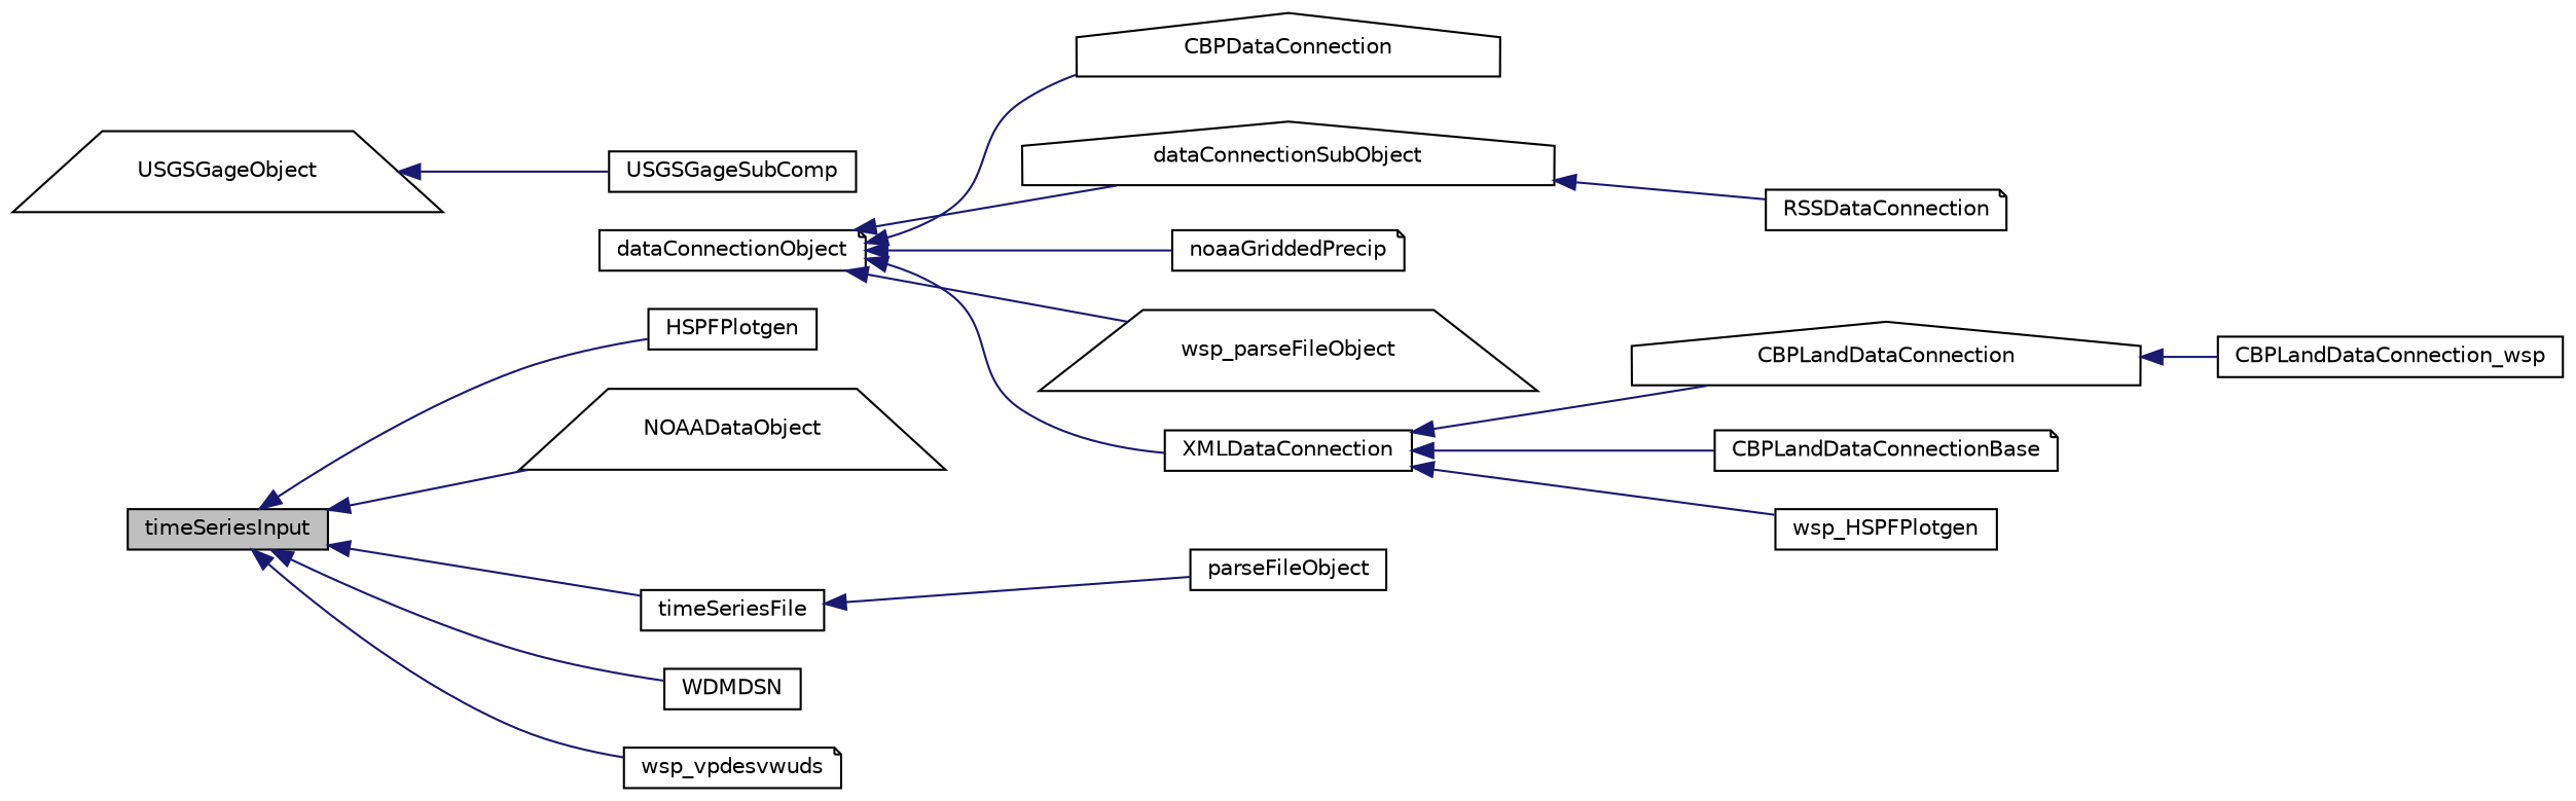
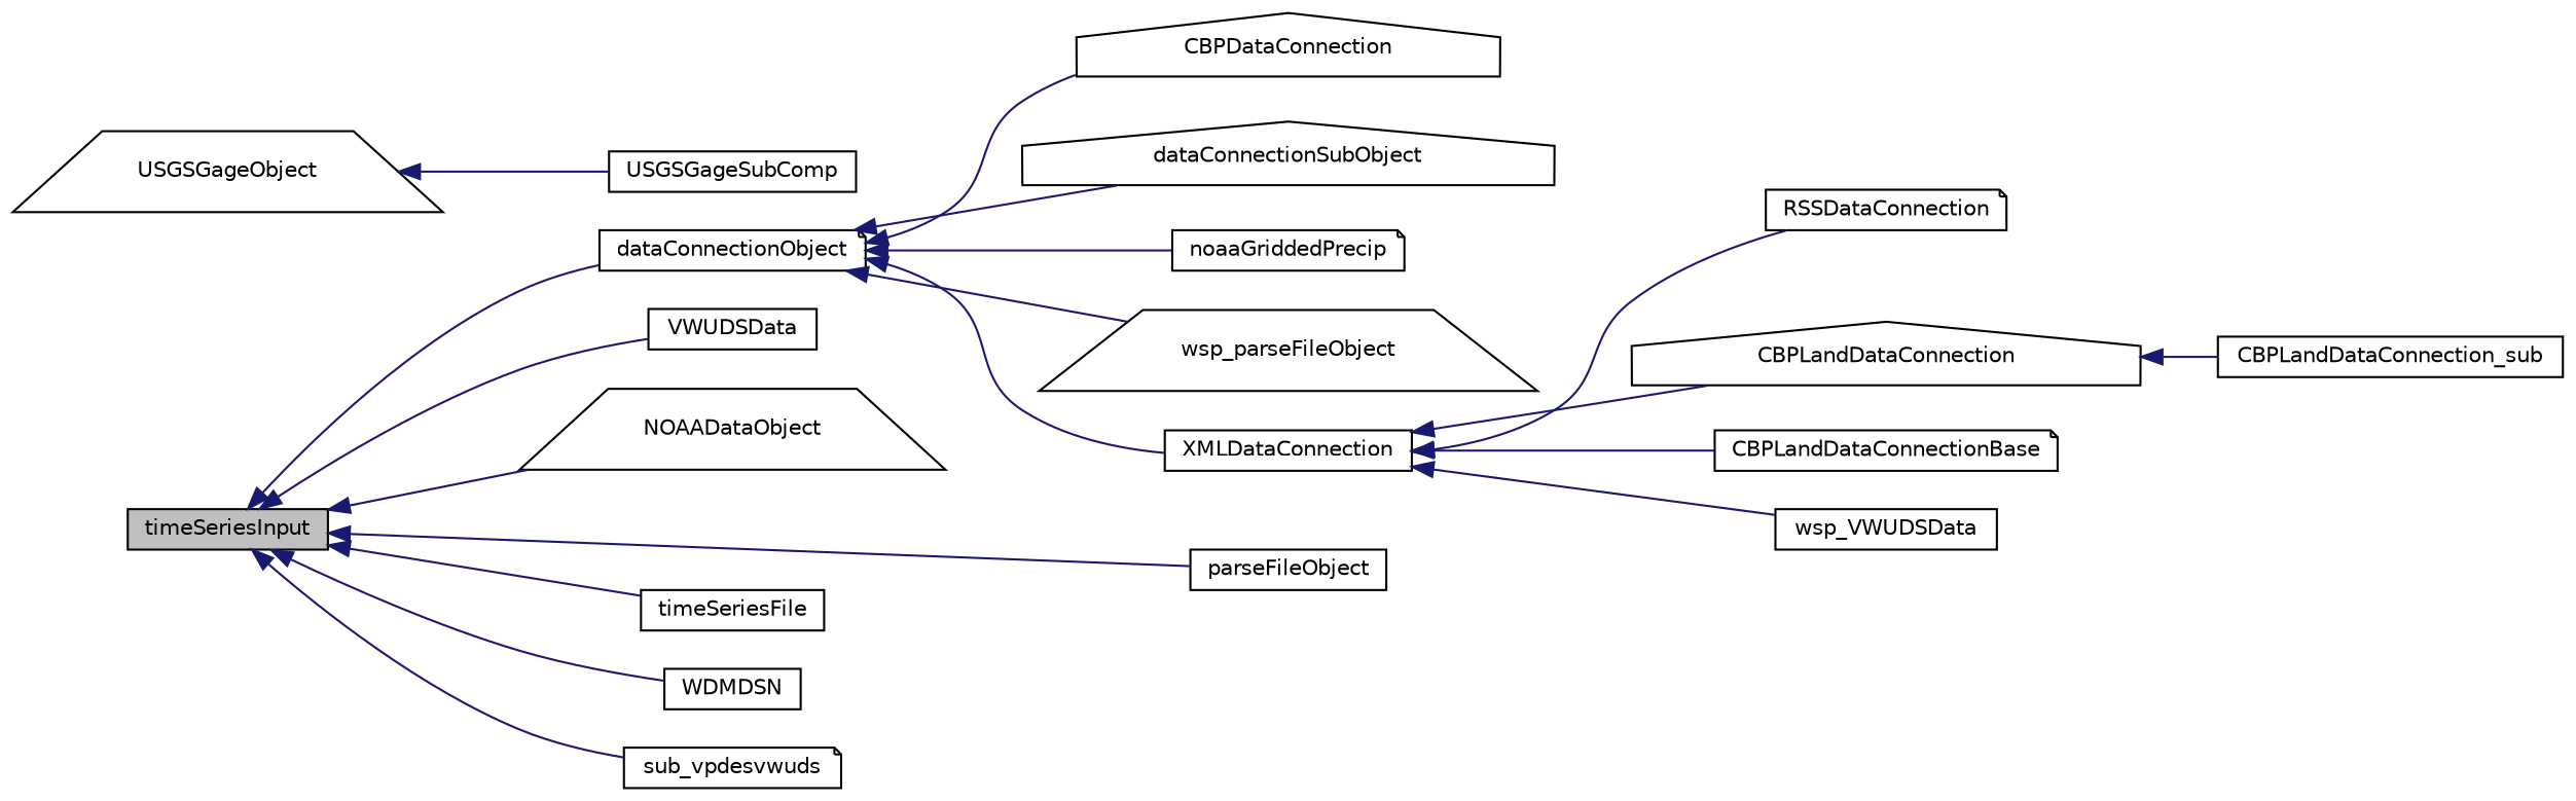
  digraph {
    rankdir=LR
    node [color=black fillcolor=white fontname=Helvetica fontsize=10 shape=box style=filled]
    edge [color=midnightblue dir=back fontname=Helvetica fontsize=10 labelfontname=Helvetica labelfontsize=10 style=solid]
    n1 [fillcolor=grey75 fontcolor=black height=0.2 label=timeSeriesInput width=0.4]
    n2 [height=0.2 label=dataConnectionObject shape=note width=0.4]
-   n3 [height=0.2 label=HSPFPlotgen width=0.4]
+   n3 [height=0.2 label=VWUDSData width=0.4]
    n4 [height=0.2 label=NOAADataObject shape=trapezium width=0.4]
    n5 [height=0.2 label=parseFileObject width=0.4]
    n6 [height=0.2 label=timeSeriesFile width=0.4]
    n7 [height=0.2 label=WDMDSN width=0.4]
-   n8 [height=0.2 label=wsp_vpdesvwuds shape=note width=0.4]
+   n8 [height=0.2 label=sub_vpdesvwuds shape=note width=0.4]
    n9 [height=0.2 label=CBPDataConnection shape=house width=0.4]
    n10 [height=0.2 label=dataConnectionSubObject shape=house width=0.4]
    n11 [height=0.2 label=noaaGriddedPrecip shape=note width=0.4]
    n12 [height=0.2 label=wsp_parseFileObject shape=trapezium width=0.4]
    n13 [height=0.2 label=XMLDataConnection width=0.4]
    n14 [height=0.2 label=USGSGageObject shape=trapezium width=0.4]
    n15 [height=0.2 label=USGSGageSubComp width=0.4]
    n16 [height=0.2 label=CBPLandDataConnection shape=house width=0.4]
    n17 [height=0.2 label=CBPLandDataConnectionBase shape=note width=0.4]
    n18 [height=0.2 label=RSSDataConnection shape=note width=0.4]
-   n19 [height=0.2 label=wsp_HSPFPlotgen width=0.4]
-   n20 [height=0.2 label=CBPLandDataConnection_wsp width=0.4]
+   n19 [height=0.2 label=wsp_VWUDSData width=0.4]
+   n20 [height=0.2 label=CBPLandDataConnection_sub width=0.4]
+   n1 -> n2
    n1 -> n3
    n1 -> n4
-   n6 -> n5
+   n1 -> n5
    n1 -> n6
    n1 -> n7
    n1 -> n8
    n2 -> n9
    n2 -> n10
    n2 -> n11
    n2 -> n12
    n2 -> n13
    n13 -> n16
    n13 -> n17
-   n10 -> n18
+   n13 -> n18
    n13 -> n19
    n14 -> n15
    n16 -> n20
  }
